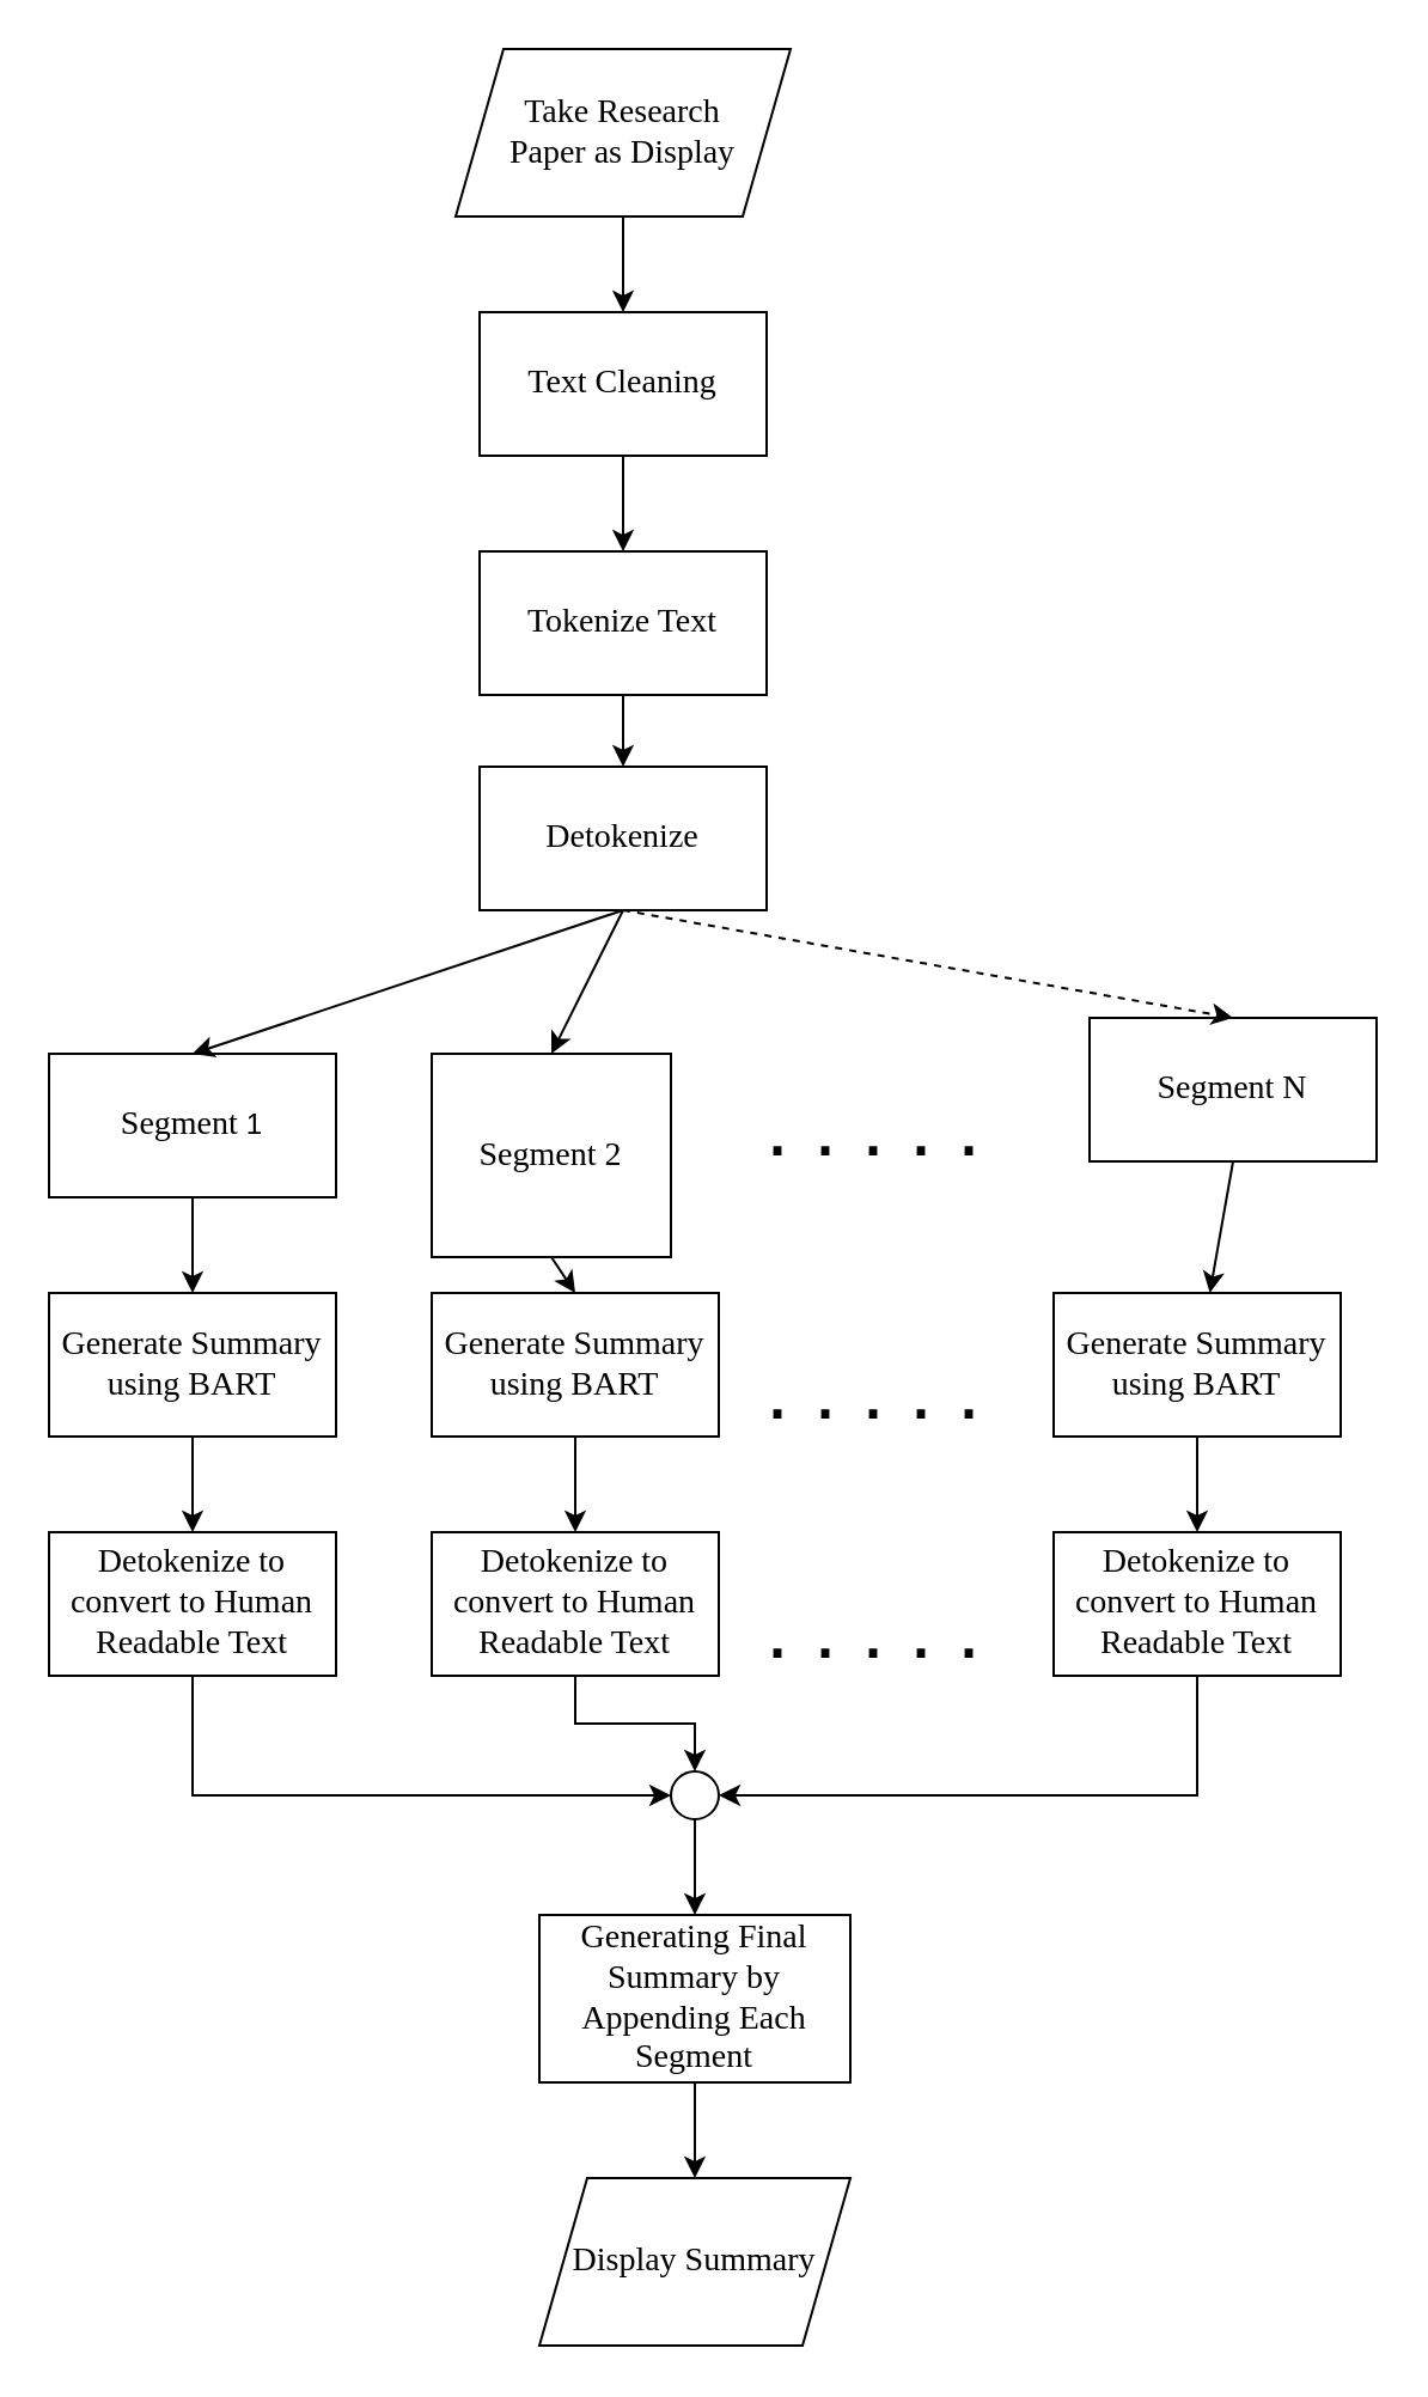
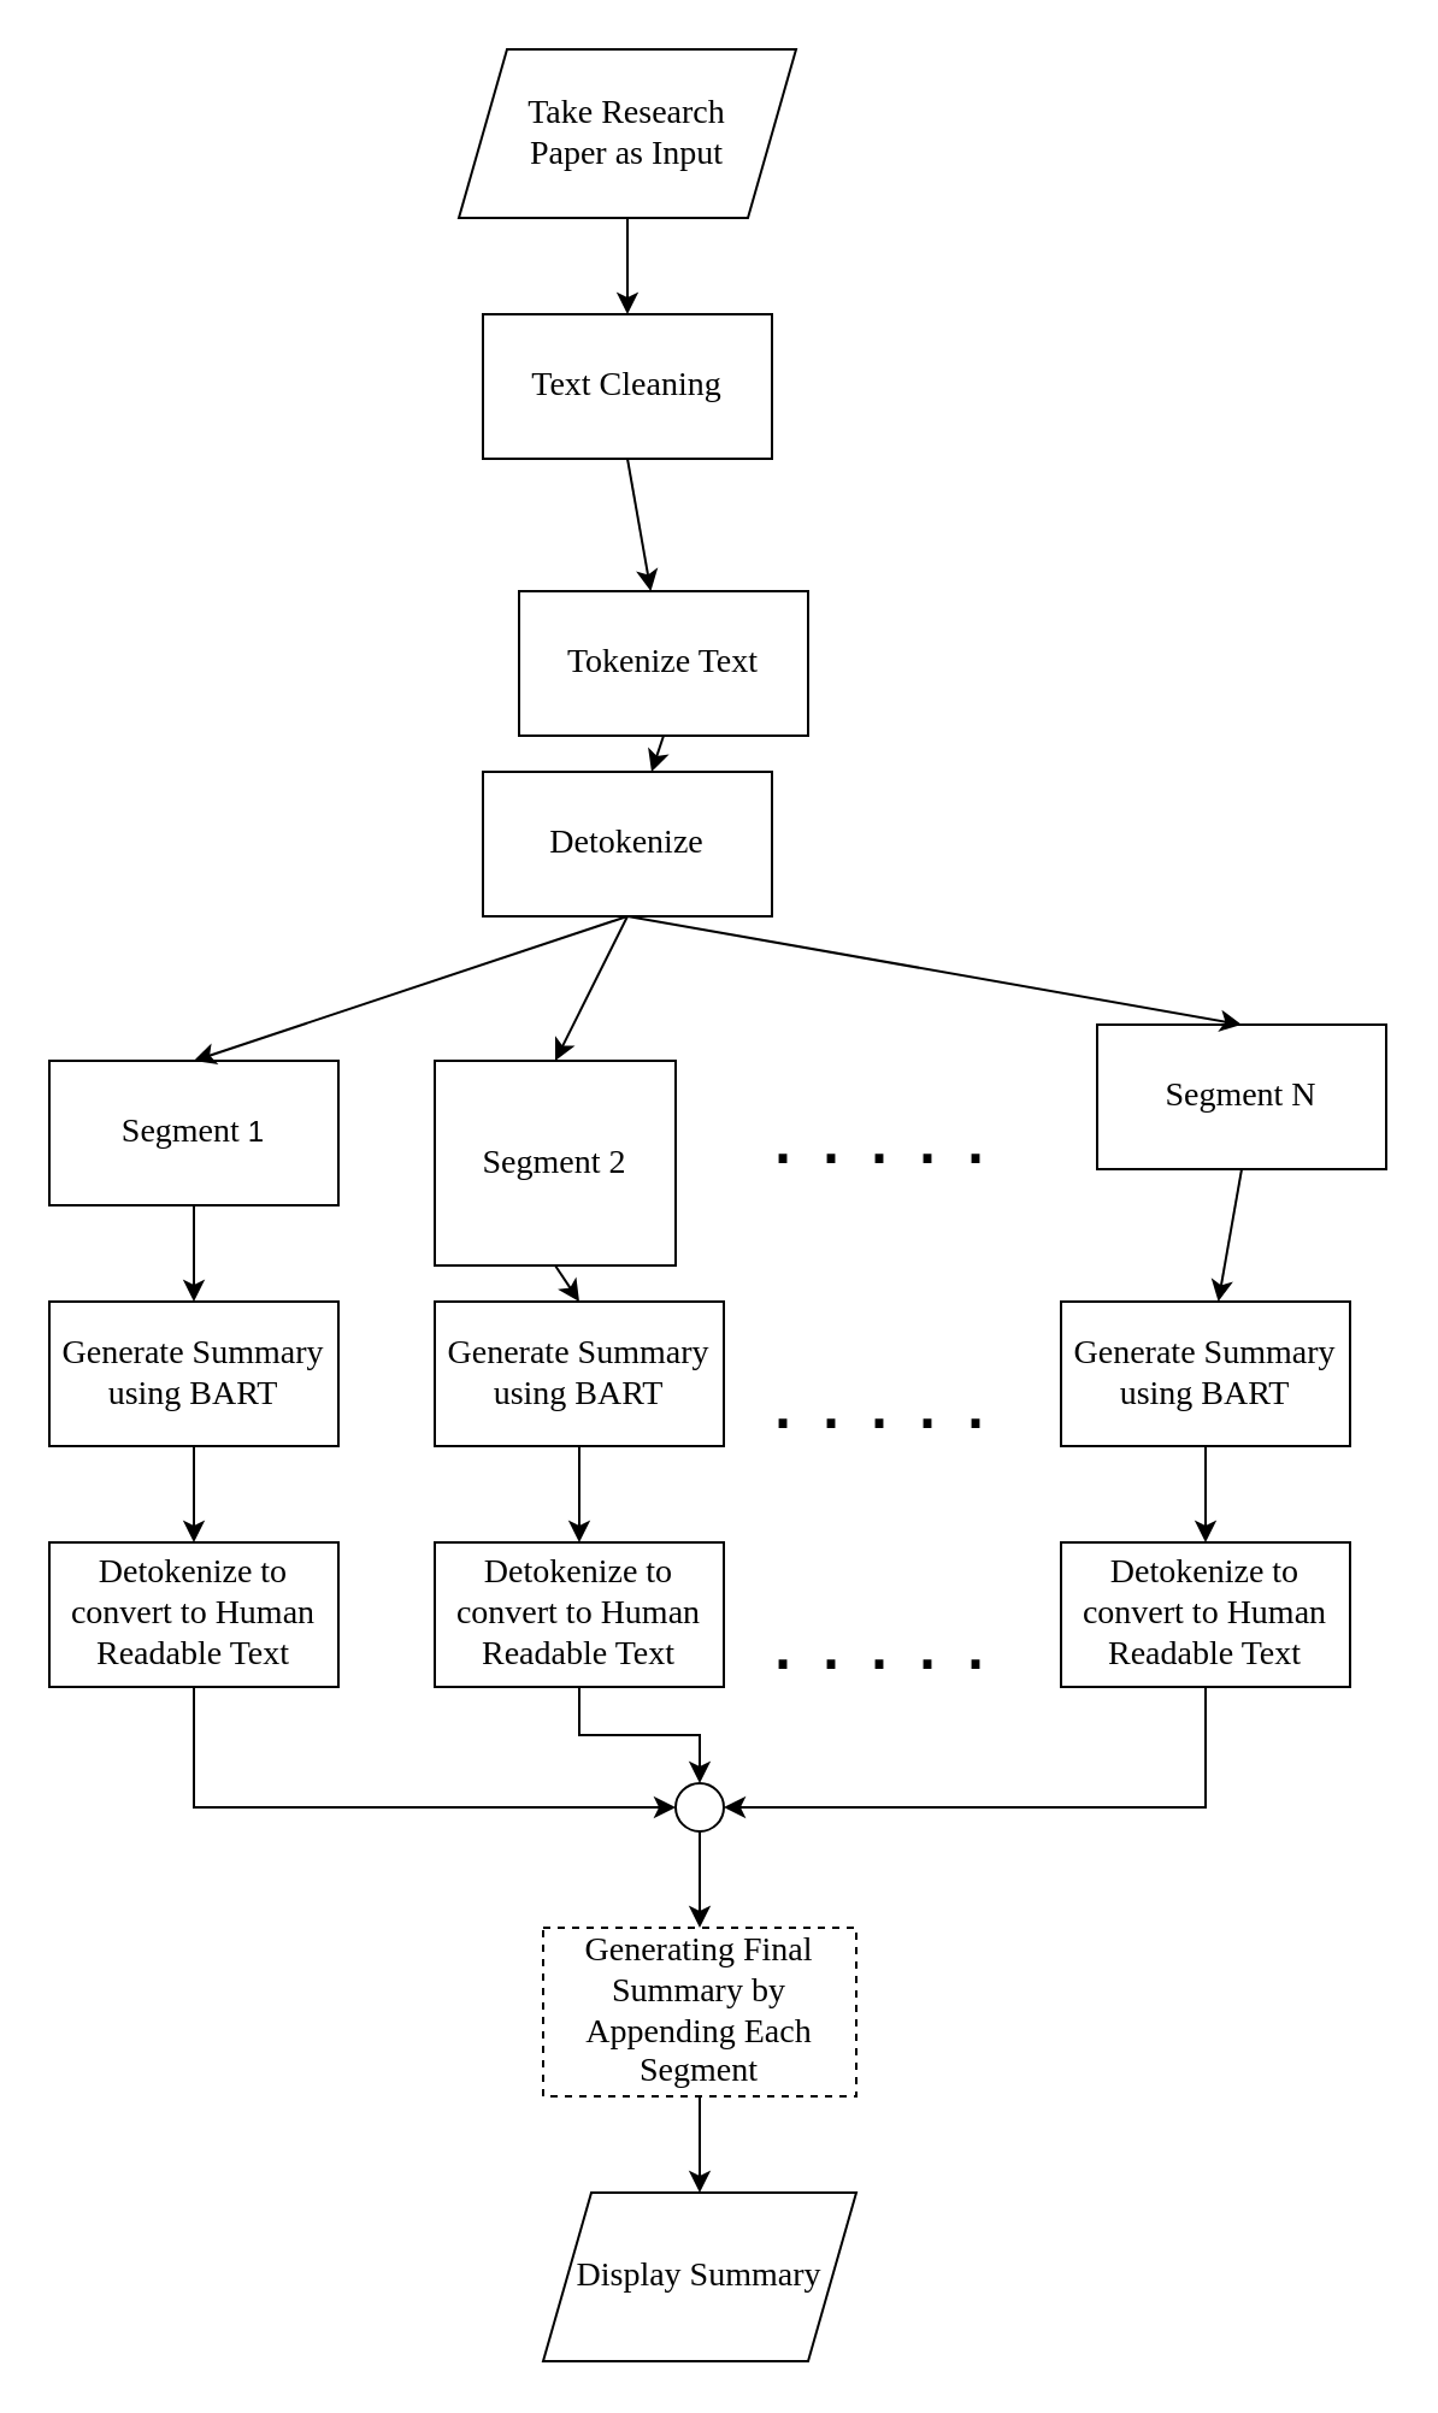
  <mxCell id="0" />
  <mxCell id="1" parent="0" />
- <mxCell id="2" value="&lt;font face=&quot;Times New Roman&quot;&gt;&lt;span style=&quot;font-size: 14px;&quot;&gt;Take Research&lt;br&gt;Paper as Display&lt;/span&gt;&lt;/font&gt;" style="shape=parallelogram;perimeter=parallelogramPerimeter;whiteSpace=wrap;html=1;fixedSize=1;" vertex="1" parent="1"><mxGeometry x="190" y="20" width="140" height="70" as="geometry" /></mxCell>
+ <mxCell id="2" value="&lt;font face=&quot;Times New Roman&quot;&gt;&lt;span style=&quot;font-size: 14px;&quot;&gt;Take Research&lt;br&gt;Paper as Input&lt;/span&gt;&lt;/font&gt;" style="shape=parallelogram;perimeter=parallelogramPerimeter;whiteSpace=wrap;html=1;fixedSize=1;" vertex="1" parent="1"><mxGeometry x="190" y="20" width="140" height="70" as="geometry" /></mxCell>
  <mxCell id="3" value="&lt;font face=&quot;Times New Roman&quot; style=&quot;font-size: 14px;&quot;&gt;Text Cleaning&lt;/font&gt;" style="rounded=0;whiteSpace=wrap;html=1;" vertex="1" parent="1"><mxGeometry x="200" y="130" width="120" height="60" as="geometry" /></mxCell>
- <mxCell id="4" value="&lt;font face=&quot;Times New Roman&quot; style=&quot;font-size: 14px;&quot;&gt;Tokenize Text&lt;/font&gt;" style="rounded=0;whiteSpace=wrap;html=1;" vertex="1" parent="1"><mxGeometry x="200" y="230" width="120" height="60" as="geometry" /></mxCell>
+ <mxCell id="4" value="&lt;font face=&quot;Times New Roman&quot; style=&quot;font-size: 14px;&quot;&gt;Tokenize Text&lt;/font&gt;" style="rounded=0;whiteSpace=wrap;html=1;" vertex="1" parent="1"><mxGeometry x="215" y="245" width="120" height="60" as="geometry" /></mxCell>
  <mxCell id="5" value="&lt;font style=&quot;font-size: 14px;&quot; face=&quot;Times New Roman&quot;&gt;Detokenize&lt;/font&gt;" style="rounded=0;whiteSpace=wrap;html=1;" vertex="1" parent="1"><mxGeometry x="200" y="320" width="120" height="60" as="geometry" /></mxCell>
  <mxCell id="6" value="&lt;font face=&quot;Times New Roman&quot; style=&quot;font-size: 14px;&quot;&gt;Segment &lt;/font&gt;1" style="rounded=0;whiteSpace=wrap;html=1;" vertex="1" parent="1"><mxGeometry x="20" y="440" width="120" height="60" as="geometry" /></mxCell>
  <mxCell id="7" value="&lt;font face=&quot;Times New Roman&quot; style=&quot;font-size: 14px;&quot;&gt;Segment 2&lt;br&gt;&lt;/font&gt;" style="rounded=0;whiteSpace=wrap;html=1;" vertex="1" parent="1"><mxGeometry x="180" y="440" width="100" height="85" as="geometry" /></mxCell>
  <mxCell id="8" value="&lt;font face=&quot;Times New Roman&quot; style=&quot;font-size: 14px;&quot;&gt;Segment N&lt;/font&gt;" style="rounded=0;whiteSpace=wrap;html=1;" vertex="1" parent="1"><mxGeometry x="455" y="425" width="120" height="60" as="geometry" /></mxCell>
  <mxCell id="9" value="&lt;font style=&quot;font-size: 14px;&quot; face=&quot;Times New Roman&quot;&gt;Generate Summary&lt;br&gt;using BART&lt;/font&gt;" style="rounded=0;whiteSpace=wrap;html=1;" vertex="1" parent="1"><mxGeometry x="20" y="540" width="120" height="60" as="geometry" /></mxCell>
  <mxCell id="10" value="&lt;font style=&quot;font-size: 14px;&quot; face=&quot;Times New Roman&quot;&gt;Generate Summary&lt;br&gt;using BART&lt;/font&gt;" style="rounded=0;whiteSpace=wrap;html=1;" vertex="1" parent="1"><mxGeometry x="180" y="540" width="120" height="60" as="geometry" /></mxCell>
  <mxCell id="11" value="&lt;font style=&quot;font-size: 14px;&quot; face=&quot;Times New Roman&quot;&gt;Generate Summary&lt;br&gt;using BART&lt;/font&gt;" style="rounded=0;whiteSpace=wrap;html=1;" vertex="1" parent="1"><mxGeometry x="440" y="540" width="120" height="60" as="geometry" /></mxCell>
  <mxCell id="12" value="&lt;font face=&quot;Times New Roman&quot; style=&quot;font-size: 14px;&quot;&gt;Detokenize to&lt;br&gt;convert to Human Readable Text&lt;/font&gt;" style="rounded=0;whiteSpace=wrap;html=1;" vertex="1" parent="1"><mxGeometry x="20" y="640" width="120" height="60" as="geometry" /></mxCell>
  <mxCell id="13" value="&lt;font face=&quot;Times New Roman&quot; style=&quot;font-size: 14px;&quot;&gt;Detokenize to&lt;br&gt;convert to Human Readable Text&lt;/font&gt;" style="rounded=0;whiteSpace=wrap;html=1;" vertex="1" parent="1"><mxGeometry x="180" y="640" width="120" height="60" as="geometry" /></mxCell>
  <mxCell id="14" value="&lt;font face=&quot;Times New Roman&quot; style=&quot;font-size: 14px;&quot;&gt;Detokenize to&lt;br&gt;convert to Human Readable Text&lt;/font&gt;" style="rounded=0;whiteSpace=wrap;html=1;" vertex="1" parent="1"><mxGeometry x="440" y="640" width="120" height="60" as="geometry" /></mxCell>
- <mxCell id="15" value="&lt;font style=&quot;font-size: 14px;&quot; face=&quot;Times New Roman&quot;&gt;Generating Final Summary by Appending Each Segment&lt;/font&gt;" style="rounded=0;whiteSpace=wrap;html=1;" vertex="1" parent="1"><mxGeometry x="225" y="800" width="130" height="70" as="geometry" /></mxCell>
+ <mxCell id="15" value="&lt;font style=&quot;font-size: 14px;&quot; face=&quot;Times New Roman&quot;&gt;Generating Final Summary by Appending Each Segment&lt;/font&gt;" style="rounded=0;whiteSpace=wrap;html=1;dashed=1;" vertex="1" parent="1"><mxGeometry x="225" y="800" width="130" height="70" as="geometry" /></mxCell>
  <mxCell id="16" value="&lt;font face=&quot;Times New Roman&quot; style=&quot;font-size: 14px;&quot;&gt;Display Summary&lt;/font&gt;" style="shape=parallelogram;perimeter=parallelogramPerimeter;whiteSpace=wrap;html=1;fixedSize=1;" vertex="1" parent="1"><mxGeometry x="225" y="910" width="130" height="70" as="geometry" /></mxCell>
  <mxCell id="17" value="" style="endArrow=classic;html=1;rounded=0;exitX=0.5;exitY=1;exitDx=0;exitDy=0;entryX=0.5;entryY=0;entryDx=0;entryDy=0;" edge="1" parent="1" source="2" target="3"><mxGeometry width="50" height="50" relative="1" as="geometry"><mxPoint x="280" y="190" as="sourcePoint" /><mxPoint x="270" y="130" as="targetPoint" /></mxGeometry></mxCell>
  <mxCell id="18" value="" style="endArrow=classic;html=1;rounded=0;exitX=0.5;exitY=1;exitDx=0;exitDy=0;" edge="1" parent="1" source="3" target="4"><mxGeometry width="50" height="50" relative="1" as="geometry"><mxPoint x="280" y="190" as="sourcePoint" /><mxPoint x="330" y="140" as="targetPoint" /></mxGeometry></mxCell>
  <mxCell id="19" value="" style="endArrow=classic;html=1;rounded=0;exitX=0.5;exitY=1;exitDx=0;exitDy=0;" edge="1" parent="1" source="4" target="5"><mxGeometry width="50" height="50" relative="1" as="geometry"><mxPoint x="280" y="390" as="sourcePoint" /><mxPoint x="330" y="340" as="targetPoint" /></mxGeometry></mxCell>
  <mxCell id="20" value="" style="endArrow=classic;html=1;rounded=0;exitX=0.5;exitY=1;exitDx=0;exitDy=0;entryX=0.5;entryY=0;entryDx=0;entryDy=0;" edge="1" parent="1" source="5" target="6"><mxGeometry width="50" height="50" relative="1" as="geometry"><mxPoint x="280" y="490" as="sourcePoint" /><mxPoint x="330" y="440" as="targetPoint" /></mxGeometry></mxCell>
  <mxCell id="21" value="" style="endArrow=classic;html=1;rounded=0;exitX=0.5;exitY=1;exitDx=0;exitDy=0;entryX=0.5;entryY=0;entryDx=0;entryDy=0;" edge="1" parent="1" source="5" target="7"><mxGeometry width="50" height="50" relative="1" as="geometry"><mxPoint x="280" y="490" as="sourcePoint" /><mxPoint x="330" y="440" as="targetPoint" /></mxGeometry></mxCell>
- <mxCell id="22" value="" style="endArrow=classic;html=1;rounded=0;exitX=0.5;exitY=1;exitDx=0;exitDy=0;entryX=0.5;entryY=0;entryDx=0;entryDy=0;dashed=1;" edge="1" parent="1" source="5" target="8"><mxGeometry width="50" height="50" relative="1" as="geometry"><mxPoint x="280" y="490" as="sourcePoint" /><mxPoint x="330" y="440" as="targetPoint" /></mxGeometry></mxCell>
+ <mxCell id="22" value="" style="endArrow=classic;html=1;rounded=0;exitX=0.5;exitY=1;exitDx=0;exitDy=0;entryX=0.5;entryY=0;entryDx=0;entryDy=0;" edge="1" parent="1" source="5" target="8"><mxGeometry width="50" height="50" relative="1" as="geometry"><mxPoint x="280" y="490" as="sourcePoint" /><mxPoint x="330" y="440" as="targetPoint" /></mxGeometry></mxCell>
  <mxCell id="23" value="" style="endArrow=classic;html=1;rounded=0;exitX=0.5;exitY=1;exitDx=0;exitDy=0;" edge="1" parent="1" source="6" target="9"><mxGeometry width="50" height="50" relative="1" as="geometry"><mxPoint x="280" y="690" as="sourcePoint" /><mxPoint x="330" y="640" as="targetPoint" /></mxGeometry></mxCell>
  <mxCell id="24" value="" style="endArrow=classic;html=1;rounded=0;exitX=0.5;exitY=1;exitDx=0;exitDy=0;entryX=0.5;entryY=0;entryDx=0;entryDy=0;" edge="1" parent="1" source="7" target="10"><mxGeometry width="50" height="50" relative="1" as="geometry"><mxPoint x="280" y="690" as="sourcePoint" /><mxPoint x="330" y="640" as="targetPoint" /></mxGeometry></mxCell>
  <mxCell id="25" value="" style="endArrow=classic;html=1;rounded=0;exitX=0.5;exitY=1;exitDx=0;exitDy=0;" edge="1" parent="1" source="9" target="12"><mxGeometry width="50" height="50" relative="1" as="geometry"><mxPoint x="280" y="690" as="sourcePoint" /><mxPoint x="330" y="640" as="targetPoint" /></mxGeometry></mxCell>
  <mxCell id="26" value="" style="endArrow=classic;html=1;rounded=0;exitX=0.5;exitY=1;exitDx=0;exitDy=0;" edge="1" parent="1" source="10" target="13"><mxGeometry width="50" height="50" relative="1" as="geometry"><mxPoint x="280" y="690" as="sourcePoint" /><mxPoint x="330" y="640" as="targetPoint" /></mxGeometry></mxCell>
  <mxCell id="27" value="" style="endArrow=classic;html=1;rounded=0;exitX=0.5;exitY=1;exitDx=0;exitDy=0;" edge="1" parent="1" source="8" target="11"><mxGeometry width="50" height="50" relative="1" as="geometry"><mxPoint x="280" y="690" as="sourcePoint" /><mxPoint x="330" y="640" as="targetPoint" /></mxGeometry></mxCell>
  <mxCell id="28" value="" style="endArrow=classic;html=1;rounded=0;exitX=0.5;exitY=1;exitDx=0;exitDy=0;" edge="1" parent="1" source="11" target="14"><mxGeometry width="50" height="50" relative="1" as="geometry"><mxPoint x="280" y="690" as="sourcePoint" /><mxPoint x="330" y="640" as="targetPoint" /></mxGeometry></mxCell>
  <mxCell id="29" value="" style="ellipse;whiteSpace=wrap;html=1;aspect=fixed;" vertex="1" parent="1"><mxGeometry x="280" y="740" width="20" height="20" as="geometry" /></mxCell>
  <mxCell id="30" value="" style="endArrow=classic;html=1;rounded=0;exitX=0.5;exitY=1;exitDx=0;exitDy=0;entryX=0;entryY=0.5;entryDx=0;entryDy=0;" edge="1" parent="1" source="12" target="29"><mxGeometry width="50" height="50" relative="1" as="geometry"><mxPoint x="280" y="790" as="sourcePoint" /><mxPoint x="330" y="740" as="targetPoint" /><Array as="points"><mxPoint x="80" y="750" /></Array></mxGeometry></mxCell>
  <mxCell id="31" value="" style="endArrow=classic;html=1;rounded=0;exitX=0.5;exitY=1;exitDx=0;exitDy=0;entryX=0.5;entryY=0;entryDx=0;entryDy=0;" edge="1" parent="1" source="13" target="29"><mxGeometry width="50" height="50" relative="1" as="geometry"><mxPoint x="280" y="790" as="sourcePoint" /><mxPoint x="330" y="740" as="targetPoint" /><Array as="points"><mxPoint x="240" y="720" /><mxPoint x="290" y="720" /></Array></mxGeometry></mxCell>
  <mxCell id="32" value="" style="endArrow=classic;html=1;rounded=0;exitX=0.5;exitY=1;exitDx=0;exitDy=0;entryX=1;entryY=0.5;entryDx=0;entryDy=0;" edge="1" parent="1" source="14" target="29"><mxGeometry width="50" height="50" relative="1" as="geometry"><mxPoint x="280" y="790" as="sourcePoint" /><mxPoint x="330" y="740" as="targetPoint" /><Array as="points"><mxPoint x="500" y="750" /></Array></mxGeometry></mxCell>
  <mxCell id="33" value="" style="endArrow=classic;html=1;rounded=0;exitX=0.5;exitY=1;exitDx=0;exitDy=0;entryX=0.5;entryY=0;entryDx=0;entryDy=0;" edge="1" parent="1" source="29" target="15"><mxGeometry width="50" height="50" relative="1" as="geometry"><mxPoint x="280" y="790" as="sourcePoint" /><mxPoint x="330" y="740" as="targetPoint" /></mxGeometry></mxCell>
  <mxCell id="34" value="" style="endArrow=classic;html=1;rounded=0;exitX=0.5;exitY=1;exitDx=0;exitDy=0;entryX=0.5;entryY=0;entryDx=0;entryDy=0;" edge="1" parent="1" source="15" target="16"><mxGeometry width="50" height="50" relative="1" as="geometry"><mxPoint x="280" y="790" as="sourcePoint" /><mxPoint x="330" y="740" as="targetPoint" /></mxGeometry></mxCell>
  <mxCell id="35" value="&lt;font style=&quot;font-size: 36px;&quot;&gt;. . . . .&amp;nbsp;&lt;/font&gt;" style="text;html=1;align=center;verticalAlign=middle;whiteSpace=wrap;rounded=0;" vertex="1" parent="1"><mxGeometry x="300" y="450" width="140" height="40" as="geometry" /></mxCell>
  <mxCell id="36" value="&lt;font style=&quot;font-size: 36px;&quot;&gt;. . . . .&amp;nbsp;&lt;/font&gt;" style="text;html=1;align=center;verticalAlign=middle;whiteSpace=wrap;rounded=0;" vertex="1" parent="1"><mxGeometry x="300" y="560" width="140" height="40" as="geometry" /></mxCell>
  <mxCell id="37" value="&lt;font style=&quot;font-size: 36px;&quot;&gt;. . . . .&amp;nbsp;&lt;/font&gt;" style="text;html=1;align=center;verticalAlign=middle;whiteSpace=wrap;rounded=0;" vertex="1" parent="1"><mxGeometry x="300" y="660" width="140" height="40" as="geometry" /></mxCell>
